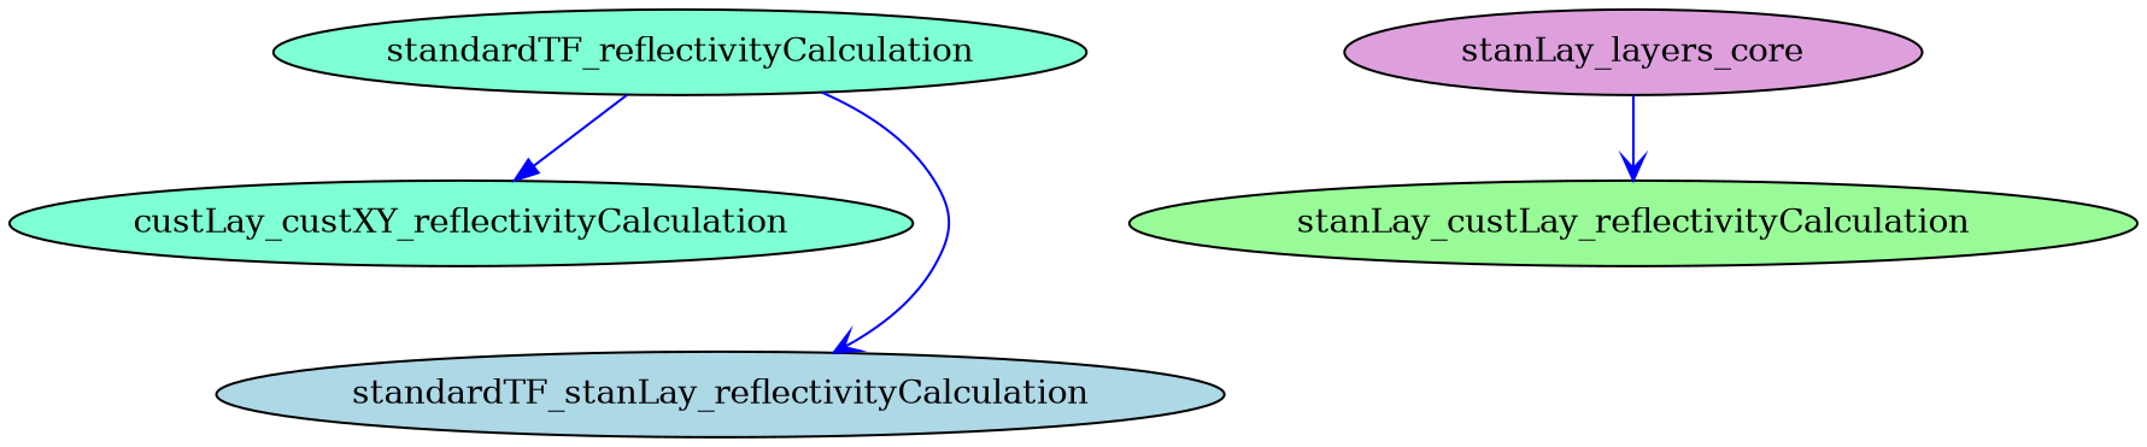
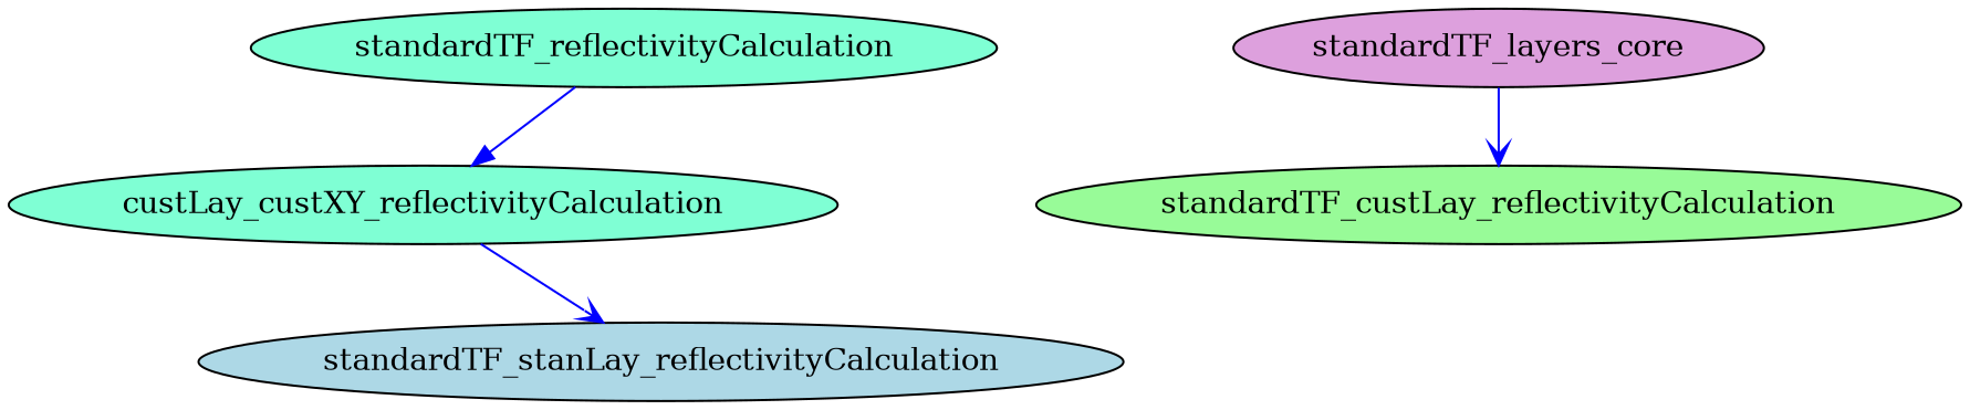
  digraph {
    node [fillcolor=aquamarine style=filled]
    edge [arrowhead=vee color=blue]
    n1 [label=custLay_custXY_reflectivityCalculation]
    standardTF_reflectivityCalculation
    standardTF_stanLay_reflectivityCalculation [fillcolor=lightblue]
-   standardTF_custLay_reflectivityCalculation [fillcolor=palegreen label=stanLay_custLay_reflectivityCalculation]
-   standardTF_layers_core [fillcolor=plum label=stanLay_layers_core]
+   standardTF_custLay_reflectivityCalculation [fillcolor=palegreen]
+   standardTF_layers_core [fillcolor=plum]
    standardTF_reflectivityCalculation -> n1 [arrowhead=normal]
-   standardTF_reflectivityCalculation -> standardTF_stanLay_reflectivityCalculation
+   n1 -> standardTF_stanLay_reflectivityCalculation
    standardTF_layers_core -> standardTF_custLay_reflectivityCalculation
  }
